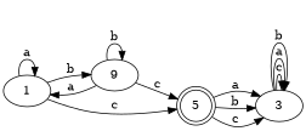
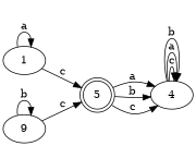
  digraph {
    rankdir=LR
    1
    n2 [label=9]
    n3 [label=5 shape=doublecircle]
-   4 [label=3]
+   4
    1 -> 1 [label=a]
-   1 -> n2 [label=b]
    1 -> n3 [label=c]
-   n2 -> 1 [label=a]
    n2 -> n2 [label=b]
    n2 -> n3 [label=c]
    n3 -> 4 [label=a]
    n3 -> 4 [label=b]
    n3 -> 4 [label=c]
    4 -> 4 [label=c]
    4 -> 4 [label=a]
    4 -> 4 [label=b]
  }
